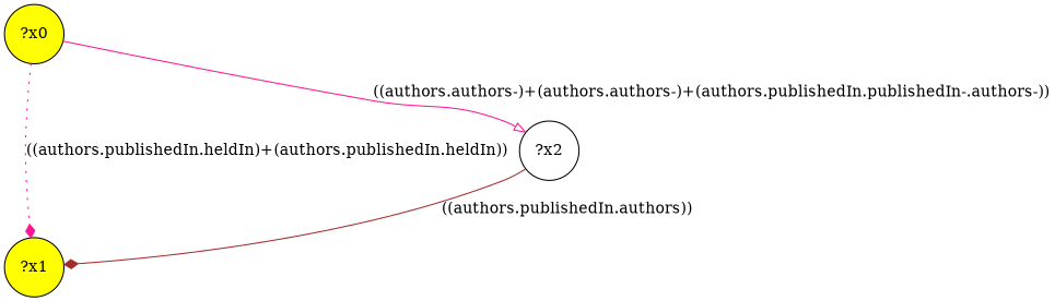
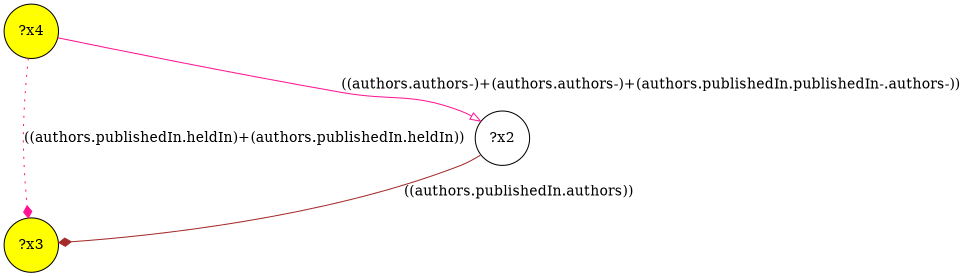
  digraph {
    node [fillcolor=yellow shape=circle style="filled,"]
    edge [arrowhead=diamond color=deeppink style=solid]
-   n1 [label="?x0"]
-   n2 [label="?x1"]
+   n1 [label="?x4"]
+   n2 [label="?x3"]
    n3 [label="?x2" fillcolor="" style=""]
    n1 -> n2 [label="((authors.publishedIn.heldIn)+(authors.publishedIn.heldIn))" style=dotted]
    n1 -> n3 [arrowhead=onormal label="((authors.authors-)+(authors.authors-)+(authors.publishedIn.publishedIn-.authors-))"]
    n3 -> n2 [color=brown label="((authors.publishedIn.authors))"]
  }
